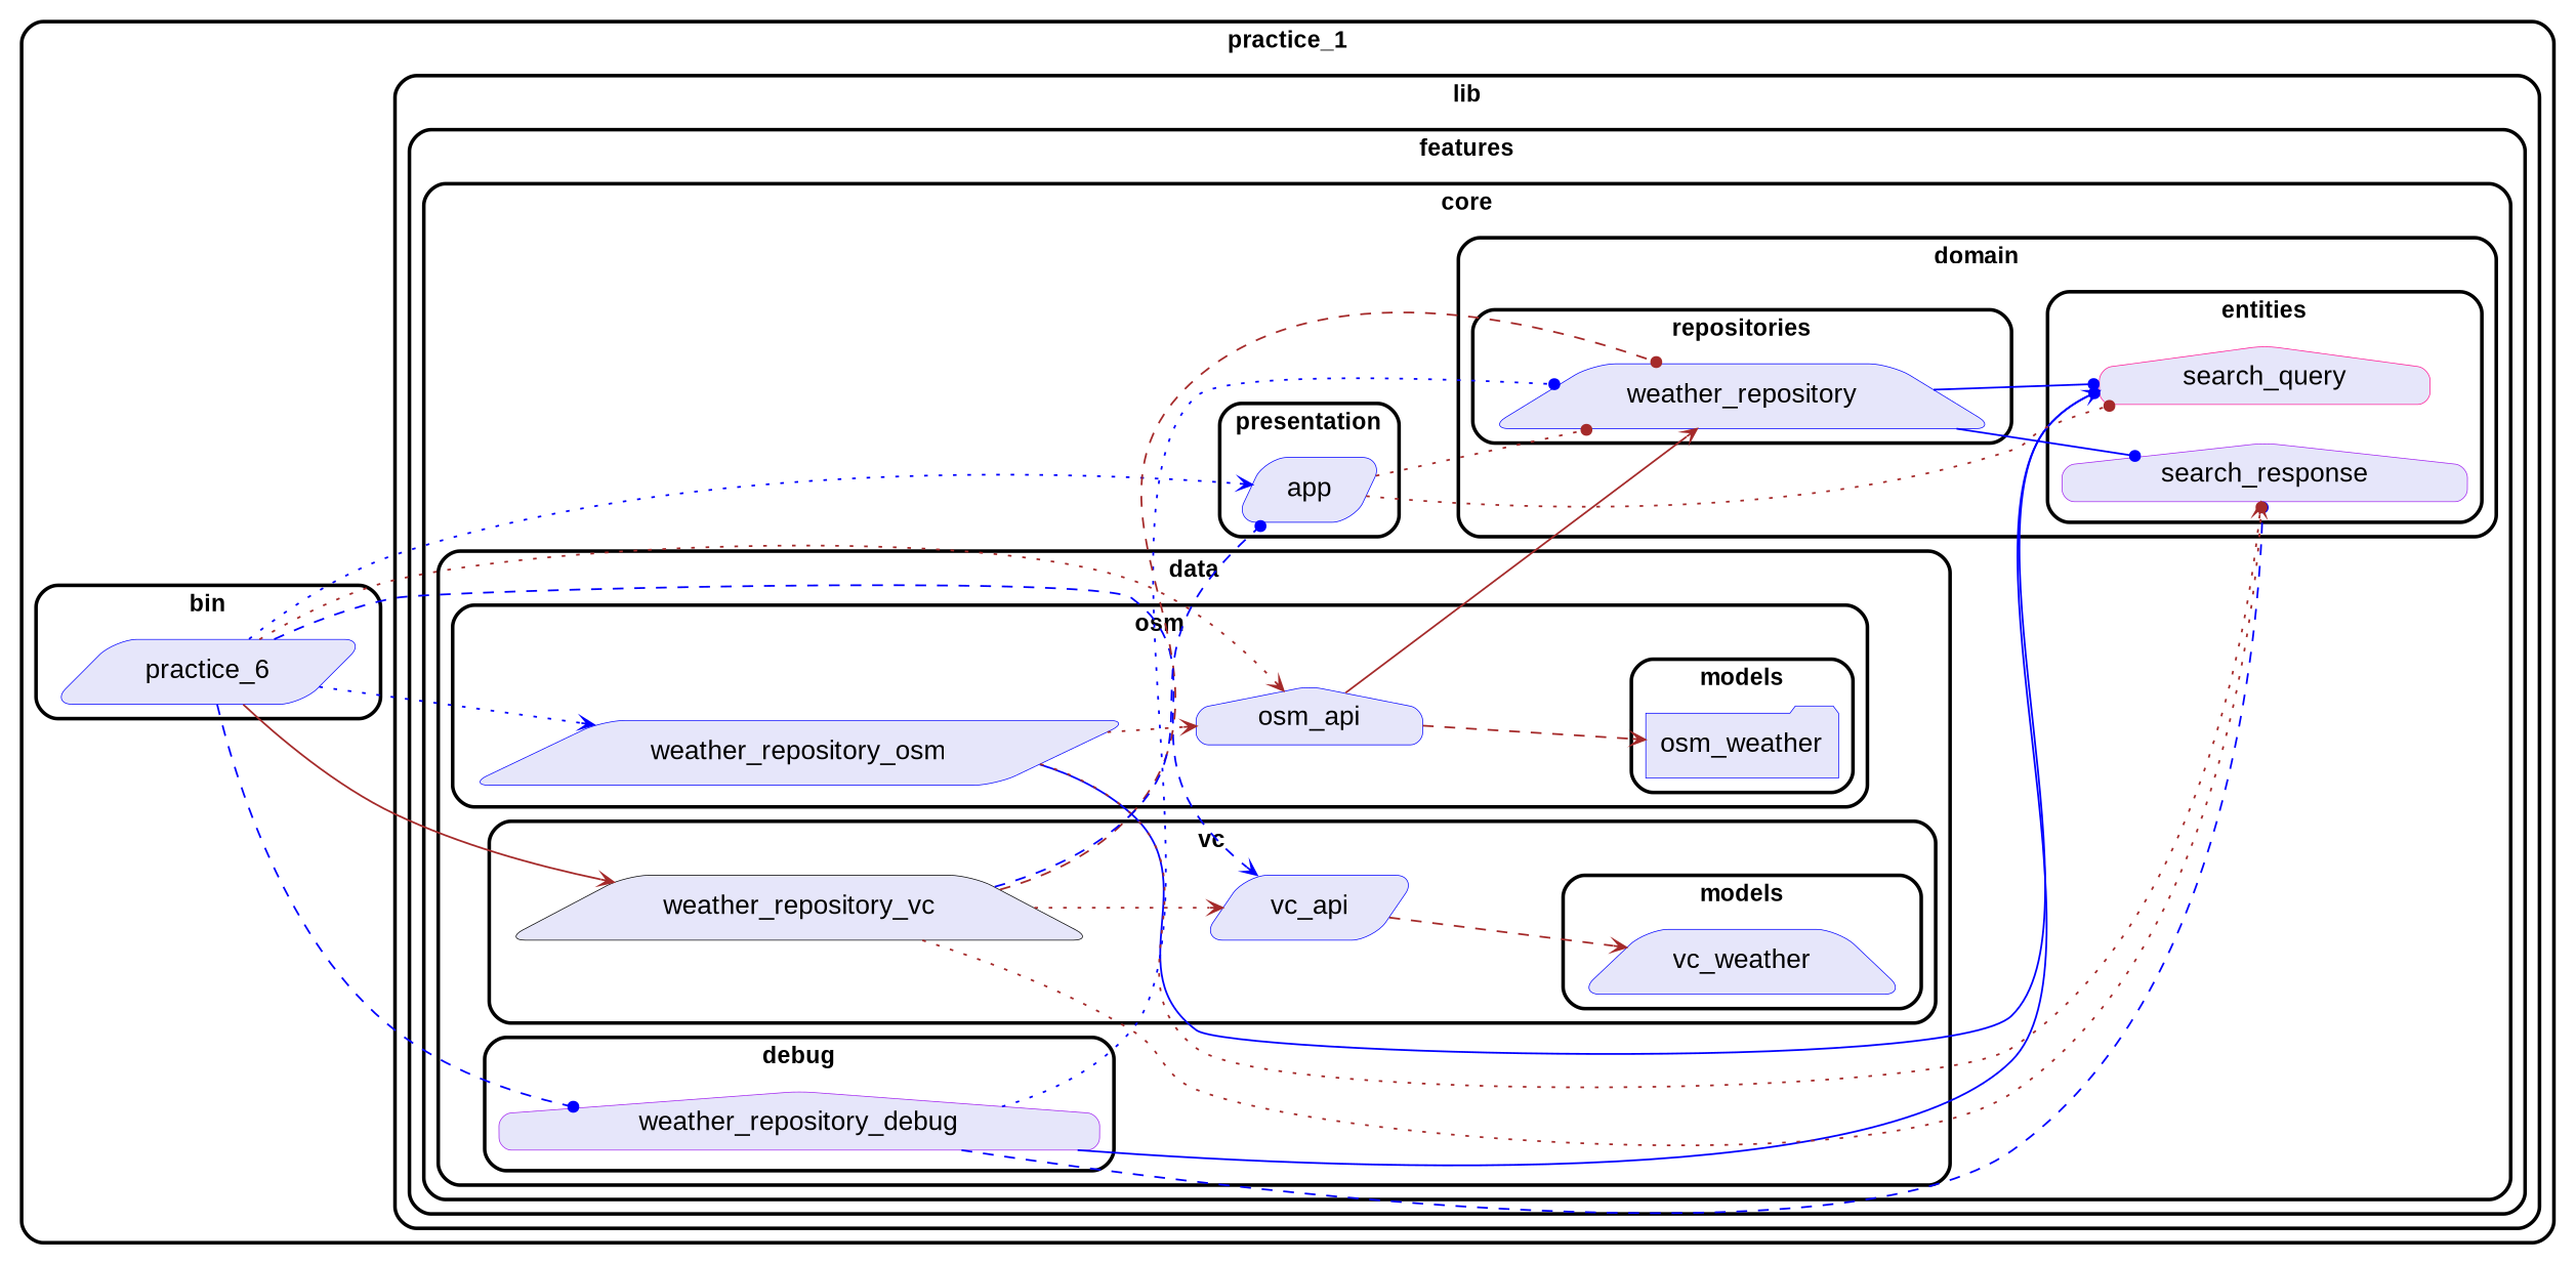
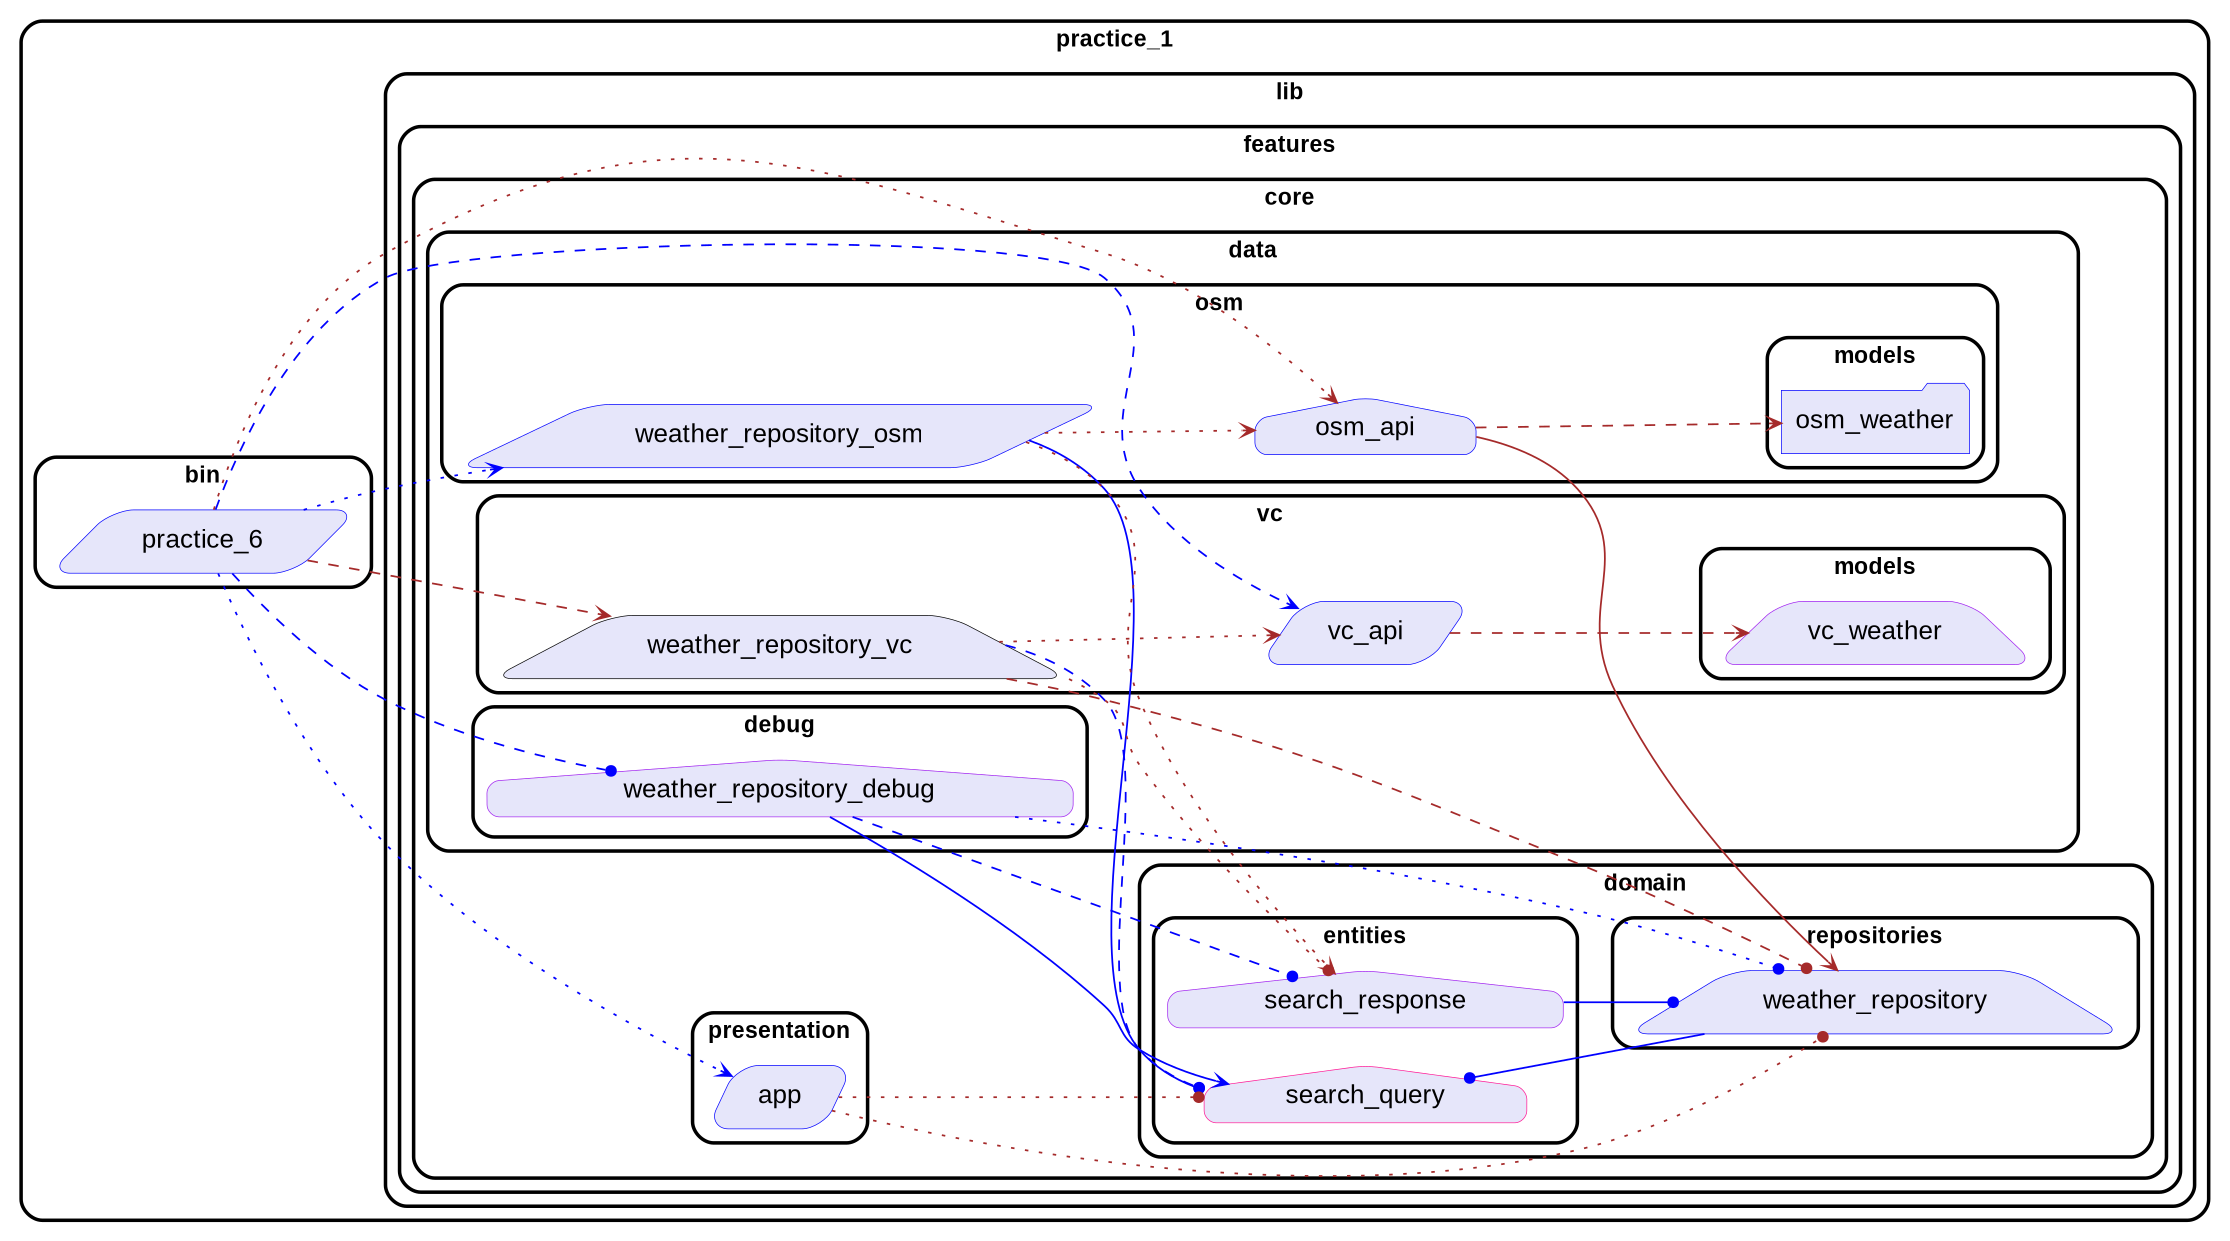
  digraph {
    fontname="Arial Black"
    fontsize=13
    penwidth=2.0
    rankdir=LR
    style=rounded
    node [color=blue fillcolor=Lavender fontname=Arial fontsize=15 penwidth=0.4 shape=parallelogram style="filled,rounded"]
    edge [arrowhead=vee arrowsize=0.7 color=brown penwidth=1.0 style=dotted]
    n1 [label=practice_6]
    n2 [color=purple label=weather_repository_debug shape=house]
    n3 [label=osm_weather shape=folder]
    n4 [label=osm_api shape=house]
    n5 [label=weather_repository_osm]
-   n6 [label=vc_weather shape=trapezium]
+   n6 [color=purple label=vc_weather shape=trapezium]
    n7 [label=vc_api]
    n8 [color=black label=weather_repository_vc shape=trapezium]
    n9 [color=deeppink label=search_query shape=house]
    n10 [color=purple label=search_response shape=house]
    n11 [label=weather_repository shape=trapezium]
    n12 [label=app]
    subgraph cluster_1 {
      label=practice_1
      subgraph cluster_2 {
        label=bin
        n1
      }
      subgraph cluster_3 {
        label=lib
        subgraph cluster_4 {
          label=features
          subgraph cluster_5 {
            label=core
            subgraph cluster_6 {
              label=data
              subgraph cluster_7 {
                label=debug
                n2
              }
              subgraph cluster_8 {
                label=osm
                n4
                n5
                subgraph cluster_9 {
                  label=models
                  n3
                }
              }
              subgraph cluster_10 {
                label=vc
                n7
                n8
                subgraph cluster_11 {
                  label=models
                  n6
                }
              }
            }
            subgraph cluster_12 {
              label=domain
              subgraph cluster_13 {
                label=entities
                n9
                n10
              }
              subgraph cluster_14 {
                label=repositories
                n11
              }
            }
            subgraph cluster_15 {
              label=presentation
              n12
            }
          }
        }
      }
    }
    n1 -> n2 [arrowhead=dot color=blue style=dashed]
    n1 -> n4
    n1 -> n5 [color=blue]
    n1 -> n7 [color=blue style=dashed]
-   n1 -> n8 [style=bold]
+   n1 -> n8 [style=dashed]
    n1 -> n12 [color=blue]
    n2 -> n9 [color=blue style=bold]
    n2 -> n10 [arrowhead=dot color=blue style=dashed]
    n2 -> n11 [arrowhead=dot color=blue]
    n4 -> n3 [style=dashed]
    n4 -> n11 [style=bold]
    n5 -> n4
    n5 -> n9 [arrowhead=dot color=blue style=bold]
    n5 -> n10
    n7 -> n6 [style=dashed]
    n8 -> n7
-   n8 -> n12 [arrowhead=dot color=blue style=dashed]
+   n8 -> n9 [arrowhead=dot color=blue style=dashed]
    n8 -> n10 [arrowhead=dot]
    n8 -> n11 [arrowhead=dot style=dashed]
    n11 -> n9 [arrowhead=dot color=blue style=bold]
-   n11 -> n10 [arrowhead=dot color=blue style=bold]
+   n10 -> n11 [arrowhead=dot color=blue style=bold]
    n12 -> n9 [arrowhead=dot]
    n12 -> n11 [arrowhead=dot]
  }
